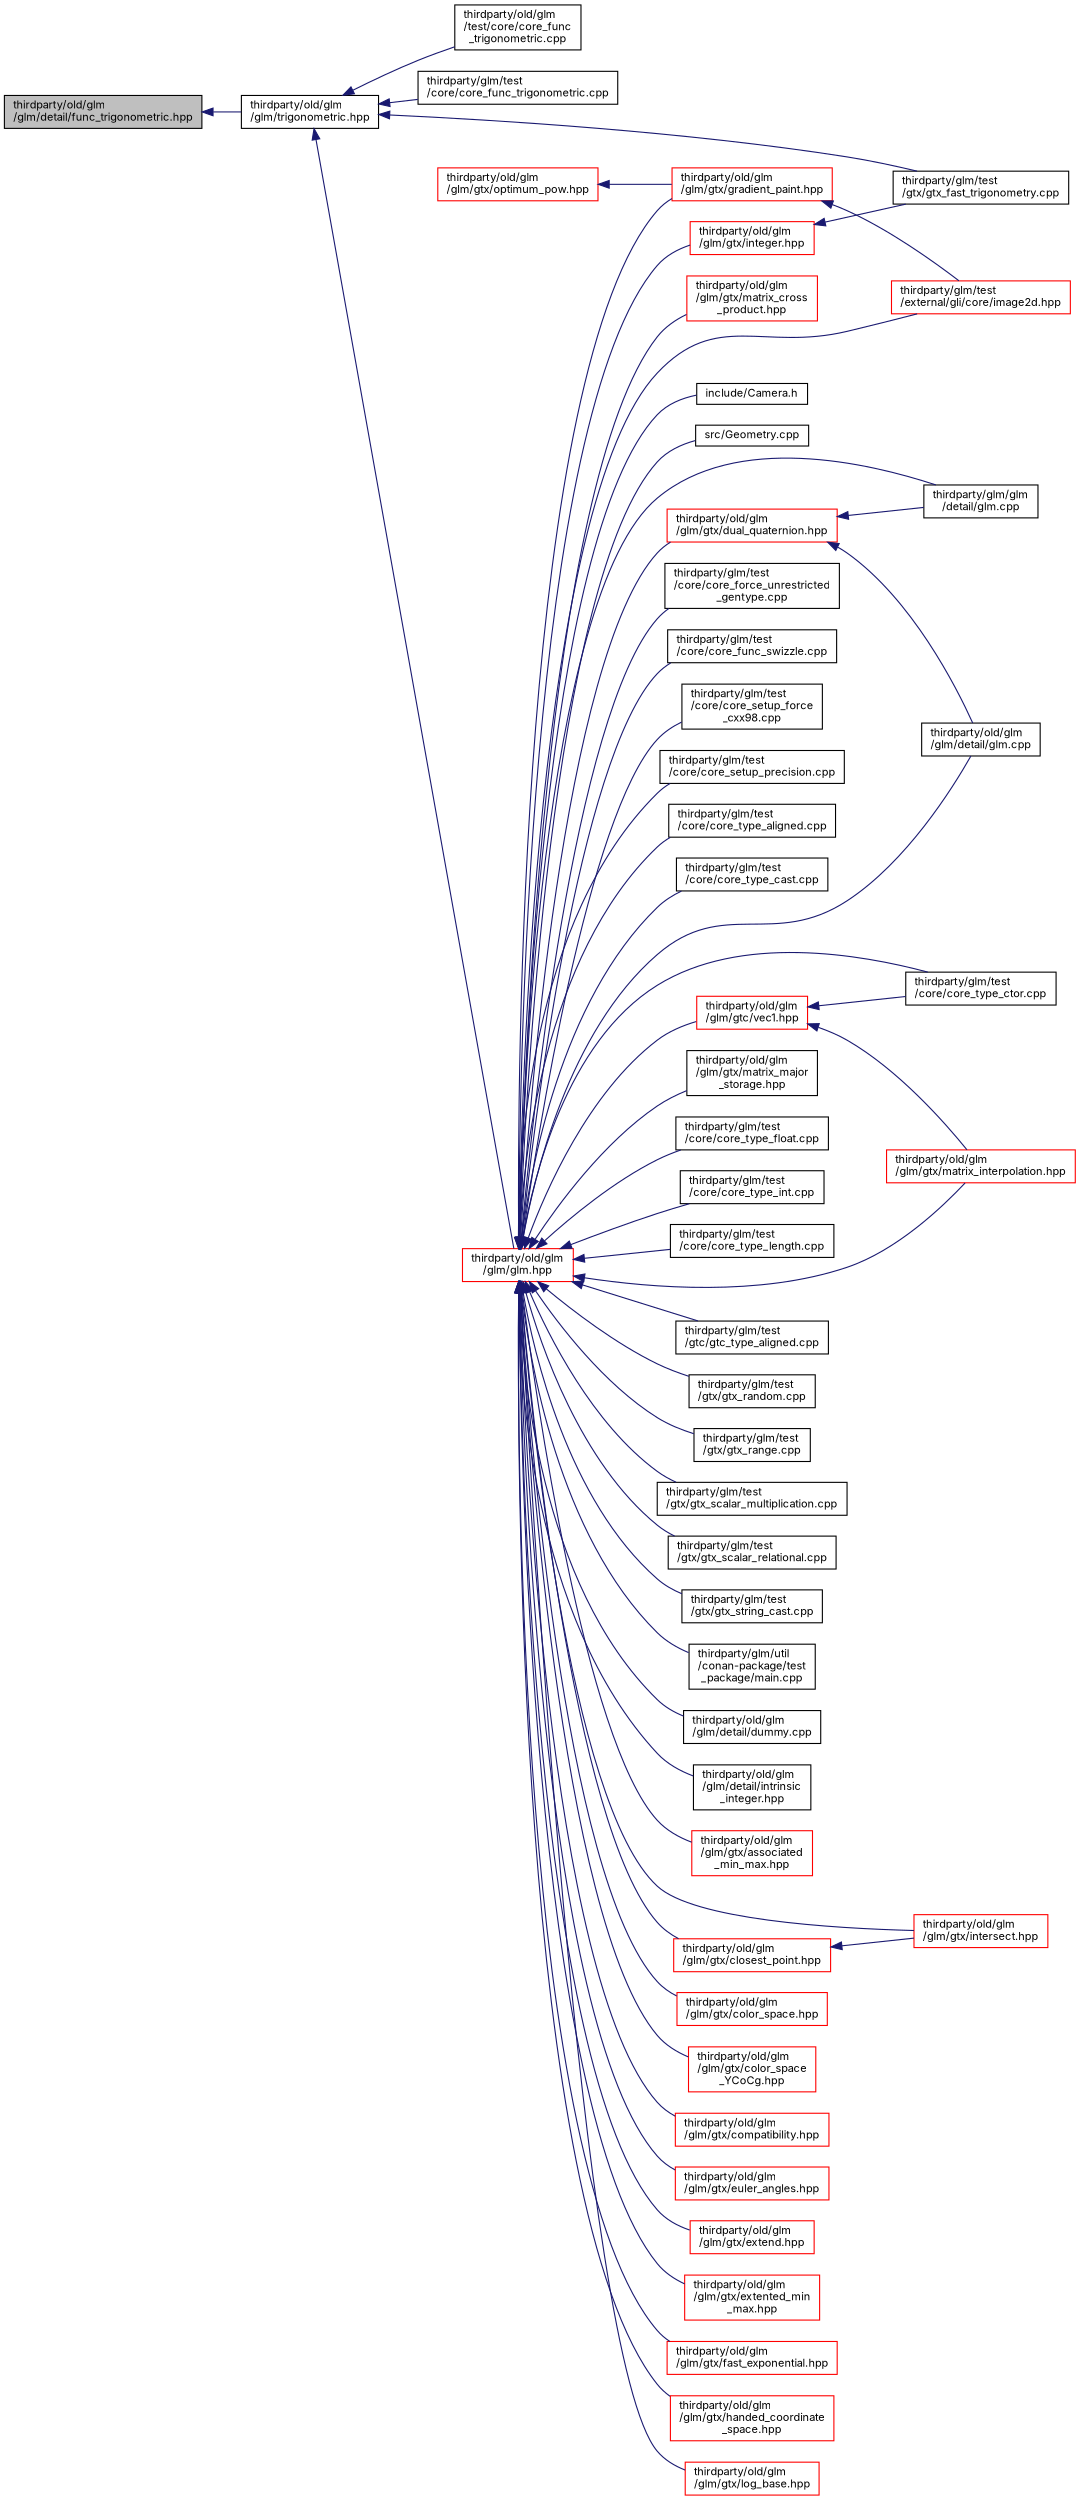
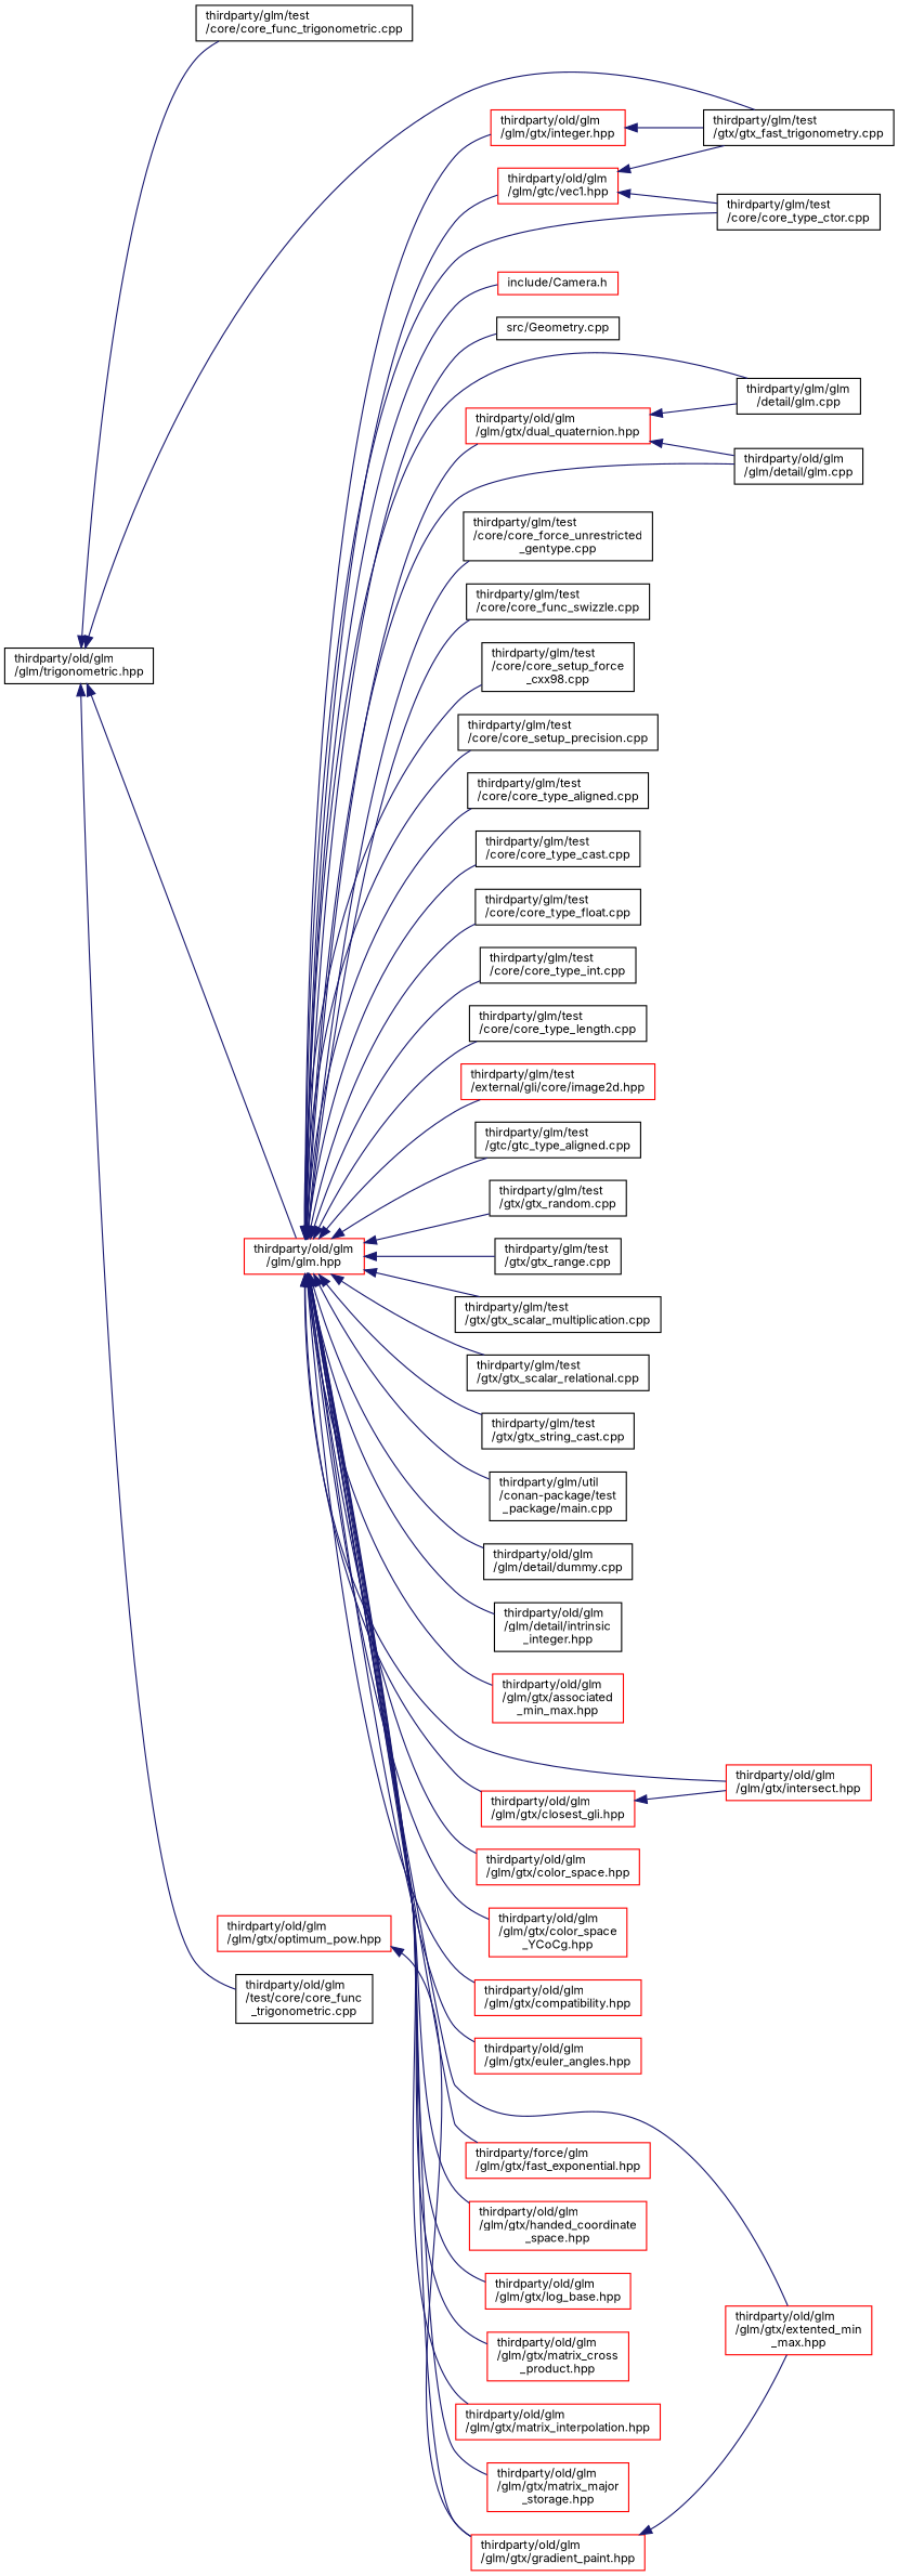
  digraph {
    fontname=Inter
    rankdir=LR
    node [color=black fillcolor=white fontname=Inter fontsize=10 shape=record style=filled]
    edge [color=midnightblue dir=back fontname=Inter fontsize=10 labelfontname=Helvetica labelfontsize=10 style=solid]
-   n1 [fillcolor=grey75 fontcolor=black height=0.2 label="thirdparty/old/glm\l/glm/detail/func_trigonometric.hpp" width=0.4]
    n2 [height=0.2 label="thirdparty/old/glm\l/glm/trigonometric.hpp" width=0.4]
    n3 [height=0.2 label="thirdparty/glm/test\l/core/core_func_trigonometric.cpp" width=0.4]
    n4 [height=0.2 label="thirdparty/glm/test\l/gtx/gtx_fast_trigonometry.cpp" width=0.4]
    n5 [color=red height=0.2 label="thirdparty/old/glm\l/glm/glm.hpp" width=0.4]
    n6 [height=0.2 label="thirdparty/old/glm\l/test/core/core_func\l_trigonometric.cpp" width=0.4]
-   n7 [height=0.2 label="include/Camera.h" width=0.4]
+   n7 [color=red height=0.2 label="include/Camera.h" width=0.4]
    n8 [height=0.2 label="src/Geometry.cpp" width=0.4]
    n9 [height=0.2 label="thirdparty/glm/glm\l/detail/glm.cpp" width=0.4]
    n10 [height=0.2 label="thirdparty/glm/test\l/core/core_force_unrestricted\l_gentype.cpp" width=0.4]
    n11 [height=0.2 label="thirdparty/glm/test\l/core/core_func_swizzle.cpp" width=0.4]
    n12 [height=0.2 label="thirdparty/glm/test\l/core/core_setup_force\l_cxx98.cpp" width=0.4]
    n13 [height=0.2 label="thirdparty/glm/test\l/core/core_setup_precision.cpp" width=0.4]
    n14 [height=0.2 label="thirdparty/glm/test\l/core/core_type_aligned.cpp" width=0.4]
    n15 [height=0.2 label="thirdparty/glm/test\l/core/core_type_cast.cpp" width=0.4]
    n16 [height=0.2 label="thirdparty/glm/test\l/core/core_type_ctor.cpp" width=0.4]
    n17 [height=0.2 label="thirdparty/glm/test\l/core/core_type_float.cpp" width=0.4]
    n18 [height=0.2 label="thirdparty/glm/test\l/core/core_type_int.cpp" width=0.4]
    n19 [height=0.2 label="thirdparty/glm/test\l/core/core_type_length.cpp" width=0.4]
    n20 [color=red height=0.2 label="thirdparty/glm/test\l/external/gli/core/image2d.hpp" width=0.4]
    n21 [height=0.2 label="thirdparty/glm/test\l/gtc/gtc_type_aligned.cpp" width=0.4]
    n22 [height=0.2 label="thirdparty/glm/test\l/gtx/gtx_random.cpp" width=0.4]
    n23 [height=0.2 label="thirdparty/glm/test\l/gtx/gtx_range.cpp" width=0.4]
    n24 [height=0.2 label="thirdparty/glm/test\l/gtx/gtx_scalar_multiplication.cpp" width=0.4]
    n25 [height=0.2 label="thirdparty/glm/test\l/gtx/gtx_scalar_relational.cpp" width=0.4]
    n26 [height=0.2 label="thirdparty/glm/test\l/gtx/gtx_string_cast.cpp" width=0.4]
    n27 [height=0.2 label="thirdparty/glm/util\l/conan-package/test\l_package/main.cpp" width=0.4]
    n28 [height=0.2 label="thirdparty/old/glm\l/glm/detail/dummy.cpp" width=0.4]
    n29 [height=0.2 label="thirdparty/old/glm\l/glm/detail/glm.cpp" width=0.4]
    n30 [height=0.2 label="thirdparty/old/glm\l/glm/detail/intrinsic\l_integer.hpp" width=0.4]
    n31 [color=red height=0.2 label="thirdparty/old/glm\l/glm/gtc/vec1.hpp" width=0.4]
    n32 [color=red height=0.2 label="thirdparty/old/glm\l/glm/gtx/associated\l_min_max.hpp" width=0.4]
-   n33 [color=red height=0.2 label="thirdparty/old/glm\l/glm/gtx/closest_point.hpp" width=0.4]
+   n33 [color=red height=0.2 label="thirdparty/old/glm\l/glm/gtx/closest_gli.hpp" width=0.4]
    n34 [color=red height=0.2 label="thirdparty/old/glm\l/glm/gtx/intersect.hpp" width=0.4]
    n35 [color=red height=0.2 label="thirdparty/old/glm\l/glm/gtx/color_space.hpp" width=0.4]
    n36 [color=red height=0.2 label="thirdparty/old/glm\l/glm/gtx/color_space\l_YCoCg.hpp" width=0.4]
    n37 [color=red height=0.2 label="thirdparty/old/glm\l/glm/gtx/compatibility.hpp" width=0.4]
    n38 [color=red height=0.2 label="thirdparty/old/glm\l/glm/gtx/dual_quaternion.hpp" width=0.4]
    n39 [color=red height=0.2 label="thirdparty/old/glm\l/glm/gtx/euler_angles.hpp" width=0.4]
-   n40 [color=red height=0.2 label="thirdparty/old/glm\l/glm/gtx/extend.hpp" width=0.4]
    n41 [color=red height=0.2 label="thirdparty/old/glm\l/glm/gtx/extented_min\l_max.hpp" width=0.4]
-   n42 [color=red height=0.2 label="thirdparty/old/glm\l/glm/gtx/fast_exponential.hpp" width=0.4]
+   n42 [color=red height=0.2 label="thirdparty/force/glm\l/glm/gtx/fast_exponential.hpp" width=0.4]
    n43 [color=red height=0.2 label="thirdparty/old/glm\l/glm/gtx/gradient_paint.hpp" width=0.4]
    n44 [color=red height=0.2 label="thirdparty/old/glm\l/glm/gtx/handed_coordinate\l_space.hpp" width=0.4]
    n45 [color=red height=0.2 label="thirdparty/old/glm\l/glm/gtx/integer.hpp" width=0.4]
    n46 [color=red height=0.2 label="thirdparty/old/glm\l/glm/gtx/log_base.hpp" width=0.4]
    n47 [color=red height=0.2 label="thirdparty/old/glm\l/glm/gtx/matrix_cross\l_product.hpp" width=0.4]
    n48 [color=red height=0.2 label="thirdparty/old/glm\l/glm/gtx/matrix_interpolation.hpp" width=0.4]
-   n49 [height=0.2 label="thirdparty/old/glm\l/glm/gtx/matrix_major\l_storage.hpp" width=0.4]
+   n49 [color=red height=0.2 label="thirdparty/old/glm\l/glm/gtx/matrix_major\l_storage.hpp" width=0.4]
    n50 [color=red height=0.2 label="thirdparty/old/glm\l/glm/gtx/optimum_pow.hpp" width=0.4]
-   n1 -> n2
    n2 -> n3
    n2 -> n4
    n2 -> n5
    n2 -> n6
    n5 -> n7
    n5 -> n8
    n5 -> n9
    n5 -> n10
    n5 -> n11
    n5 -> n12
    n5 -> n13
    n5 -> n14
    n5 -> n15
    n5 -> n16
    n5 -> n17
    n5 -> n18
    n5 -> n19
    n5 -> n20
    n5 -> n21
    n5 -> n22
    n5 -> n23
    n5 -> n24
    n5 -> n25
    n5 -> n26
    n5 -> n27
    n5 -> n28
    n5 -> n29
    n5 -> n30
    n5 -> n31
    n5 -> n32
    n5 -> n33
    n5 -> n34
    n5 -> n35
    n5 -> n36
    n5 -> n37
    n5 -> n38
    n5 -> n39
-   n5 -> n40
    n5 -> n41
    n5 -> n42
    n5 -> n43
    n5 -> n44
    n5 -> n45
    n5 -> n46
    n5 -> n47
    n5 -> n48
    n5 -> n49
-   n31 -> n48
+   n31 -> n4
    n31 -> n16
    n33 -> n34
    n38 -> n9
    n38 -> n29
-   n43 -> n20
+   n43 -> n41
    n45 -> n4
    n50 -> n43
  }
